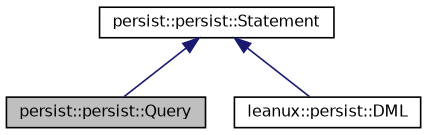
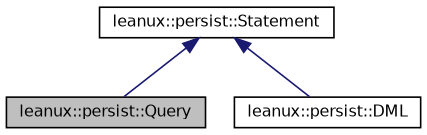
  digraph {
    node [color=black fontname=Helvetica fontsize=10 shape=record]
    edge [color=midnightblue dir=back fontname=Helvetica fontsize=10 labelfontname=Helvetica labelfontsize=10 style=solid]
-   n1 [fillcolor=grey75 fontcolor=black height=0.2 label="persist::persist::Query" style=filled width=0.4]
+   n1 [fillcolor=grey75 fontcolor=black height=0.2 label="leanux::persist::Query" style=filled width=0.4]
    n2 [height=0.2 label="leanux::persist::DML" width=0.4]
-   n3 [height=0.2 label="persist::persist::Statement" width=0.4]
+   n3 [height=0.2 label="leanux::persist::Statement" width=0.4]
    n3 -> n1
    n3 -> n2
  }
